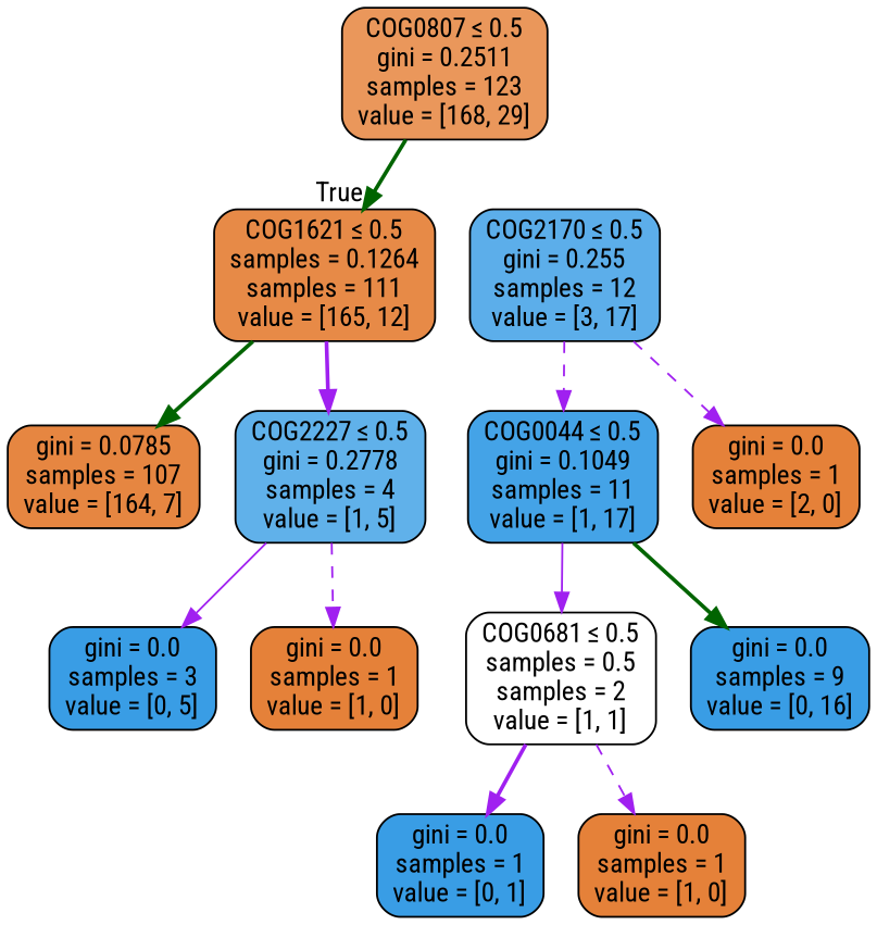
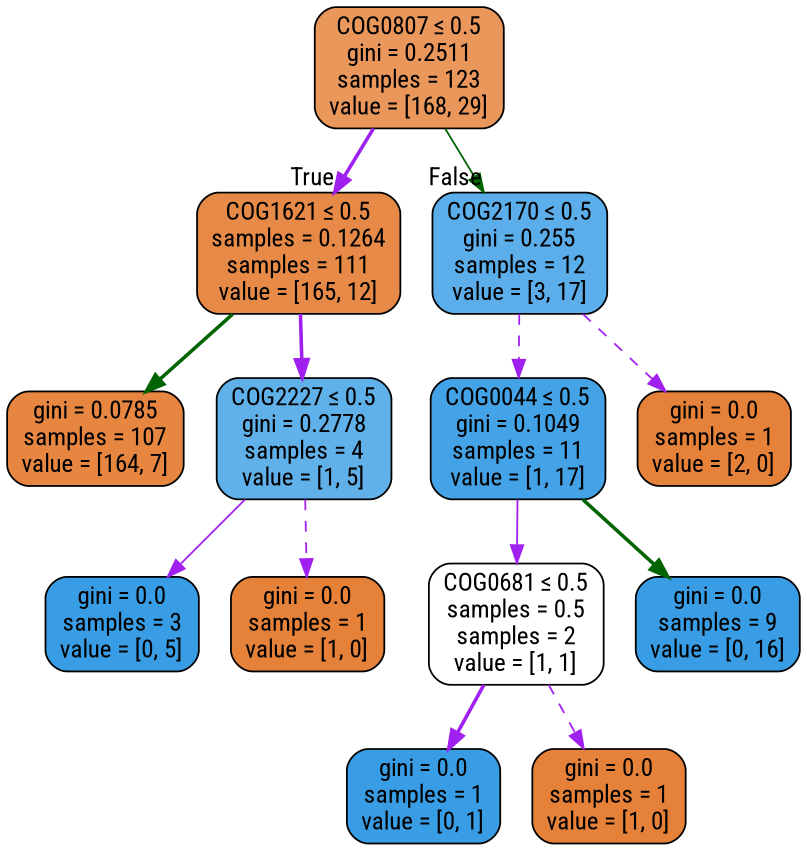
  digraph {
    fontname="Roboto Condensed"
    node [color=black fillcolor="#e58139ff" fontname="Roboto Condensed" shape=box style="filled, rounded"]
    edge [color=purple fontname="Roboto Condensed" style=bold]
    n1 [fillcolor="#e58139d3" label=<COG0807 &le; 0.5<br/>gini = 0.2511<br/>samples = 123<br/>value = [168, 29]>]
    n2 [fillcolor="#e58139ec" label=<COG1621 &le; 0.5<br/>samples = 0.1264<br/>samples = 111<br/>value = [165, 12]>]
    n3 [fillcolor="#399de5d2" label=<COG2170 &le; 0.5<br/>gini = 0.255<br/>samples = 12<br/>value = [3, 17]>]
    n4 [fillcolor="#e58139f4" label=<gini = 0.0785<br/>samples = 107<br/>value = [164, 7]>]
    n5 [fillcolor="#399de5cc" label=<COG2227 &le; 0.5<br/>gini = 0.2778<br/>samples = 4<br/>value = [1, 5]>]
    n6 [fillcolor="#399de5f0" label=<COG0044 &le; 0.5<br/>gini = 0.1049<br/>samples = 11<br/>value = [1, 17]>]
    n7 [label=<gini = 0.0<br/>samples = 1<br/>value = [2, 0]>]
    n8 [fillcolor="#399de5ff" label=<gini = 0.0<br/>samples = 3<br/>value = [0, 5]>]
    n9 [label=<gini = 0.0<br/>samples = 1<br/>value = [1, 0]>]
    n10 [fillcolor="#e5813900" label=<COG0681 &le; 0.5<br/>samples = 0.5<br/>samples = 2<br/>value = [1, 1]>]
    n11 [fillcolor="#399de5ff" label=<gini = 0.0<br/>samples = 9<br/>value = [0, 16]>]
    n12 [fillcolor="#399de5ff" label=<gini = 0.0<br/>samples = 1<br/>value = [0, 1]>]
    n13 [label=<gini = 0.0<br/>samples = 1<br/>value = [1, 0]>]
-   n1 -> n2 [color=darkgreen headlabel=True labelangle=45 labeldistance=2.5]
+   n1 -> n2 [headlabel=True labelangle=45 labeldistance=2.5]
+   n1 -> n3 [color=darkgreen headlabel=False labelangle=-45 labeldistance=2.5 style=solid]
    n2 -> n4 [color=darkgreen]
    n2 -> n5
    n3 -> n6 [style=dashed]
    n3 -> n7 [style=dashed]
    n5 -> n8 [style=solid]
    n5 -> n9 [style=dashed]
    n6 -> n10 [style=solid]
    n6 -> n11 [color=darkgreen]
    n10 -> n12
    n10 -> n13 [style=dashed]
  }
